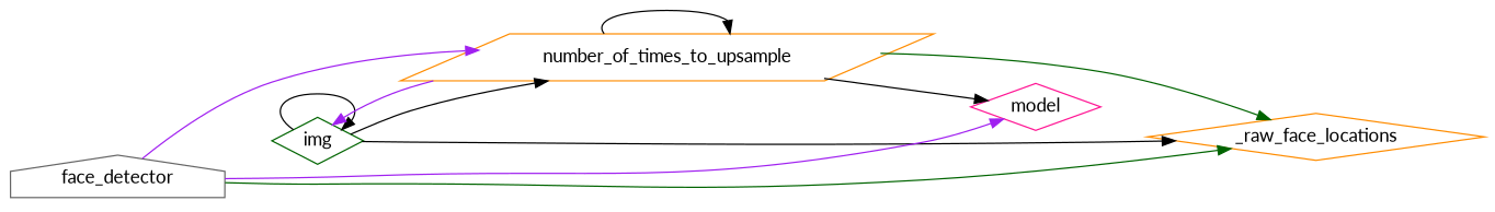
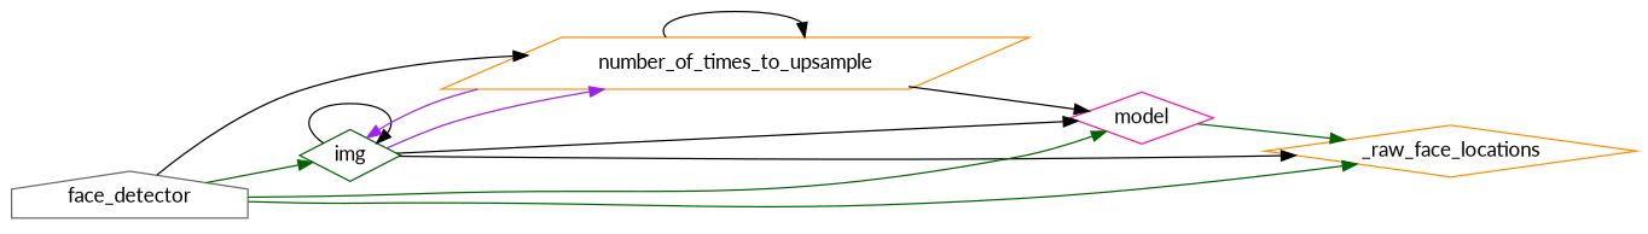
  strict digraph {
    fontname=Lato
    rankdir=LR
    node [color=darkorange fontname=Lato shape=diamond]
    edge [color=black fontname=Lato]
    img [color=darkgreen]
    number_of_times_to_upsample [shape=parallelogram]
    model [color=deeppink]
    _raw_face_locations
    face_detector [color=gray40 shape=house]
    img -> img
-   img -> number_of_times_to_upsample
+   img -> number_of_times_to_upsample [color=purple]
+   img -> model
    img -> _raw_face_locations
    number_of_times_to_upsample -> img [color=purple]
    number_of_times_to_upsample -> number_of_times_to_upsample
    number_of_times_to_upsample -> model
-   number_of_times_to_upsample -> _raw_face_locations [color=darkgreen]
-   face_detector -> number_of_times_to_upsample [color=purple]
-   face_detector -> model [color=purple]
+   model -> _raw_face_locations [color=darkgreen]
+   face_detector -> img [color=darkgreen]
+   face_detector -> number_of_times_to_upsample
+   face_detector -> model [color=darkgreen]
    face_detector -> _raw_face_locations [color=darkgreen]
  }
